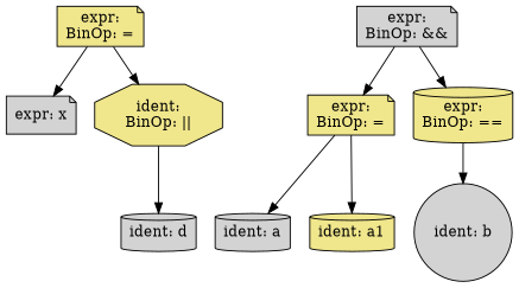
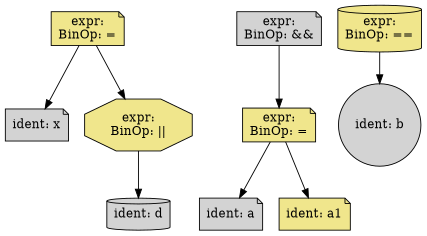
  digraph {
    node [fillcolor=khaki shape=note style=filled]
    n1 [label="expr:\nBinOp: ="]
-   n2 [fillcolor=lightgrey label="expr: x"]
-   n3 [label="ident:\nBinOp: ||" shape=octagon]
+   n2 [fillcolor=lightgrey label="ident: x"]
+   n3 [label="expr:\nBinOp: ||" shape=octagon]
    n4 [fillcolor=lightgrey label="ident: d" shape=cylinder]
    n5 [fillcolor=lightgrey label="expr:\nBinOp: &&"]
    n6 [label="expr:\nBinOp: ="]
    n7 [label="expr:\nBinOp: ==" shape=cylinder]
-   n8 [fillcolor=lightgrey label="ident: a" shape=cylinder]
-   n9 [label="ident: a1" shape=cylinder]
+   n8 [fillcolor=lightgrey label="ident: a"]
+   n9 [label="ident: a1"]
    n10 [fillcolor=lightgrey label="ident: b" shape=circle]
    n1 -> n2
    n1 -> n3
    n3 -> n4
    n5 -> n6
-   n5 -> n7
    n6 -> n8
    n6 -> n9
    n7 -> n10
  }
